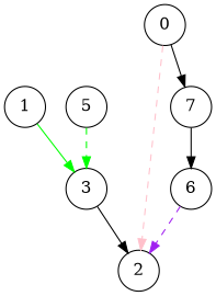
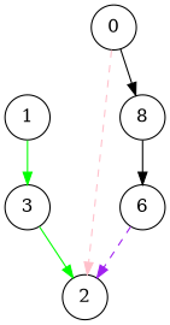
  digraph {
    node [shape=circle]
    1
    3
    2
    0
-   7
+   7 [label=8]
    6
-   5
    1 -> 3 [color=green]
-   3 -> 2
+   3 -> 2 [color=green]
    0 -> 2 [color=pink style=dashed]
    0 -> 7
    7 -> 6
    6 -> 2 [color=purple style=dashed]
-   5 -> 3 [color=green style=dashed]
  }
